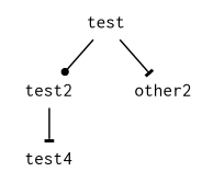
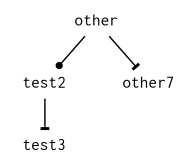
  digraph {
    ranksep=.3
    node [fontname=Courier fontsize=12 shape=none]
    edge [arrowhead=tee arrowsize=.5]
-   n1 [height=.1 label=test]
+   n1 [height=.1 label=other]
    n2 [height=.1 label=test2]
-   n3 [height=.1 label=other2]
-   n4 [height=.1 label=test4]
+   n3 [height=.1 label=other7]
+   n4 [height=.1 label=test3]
    n1 -> n2 [arrowhead=dot]
    n1 -> n3
    n2 -> n4
  }
